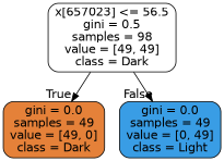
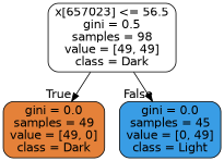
  digraph {
    node [color=black fontname=helvetica shape=box style="filled, rounded"]
    edge [fontname=helvetica labeldistance=2.5]
    n1 [fillcolor="#ffffff" label="x[657023] <= 56.5\ngini = 0.5\nsamples = 98\nvalue = [49, 49]\nclass = Dark"]
    n2 [fillcolor="#e58139" label="gini = 0.0\nsamples = 49\nvalue = [49, 0]\nclass = Dark"]
-   n3 [fillcolor="#399de5" label="gini = 0.0\nsamples = 49\nvalue = [0, 49]\nclass = Light"]
+   n3 [fillcolor="#399de5" label="gini = 0.0\nsamples = 45\nvalue = [0, 49]\nclass = Light"]
    n1 -> n2 [headlabel=True labelangle=45]
    n1 -> n3 [headlabel=False labelangle=-45]
  }
